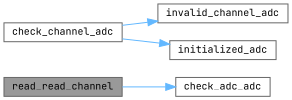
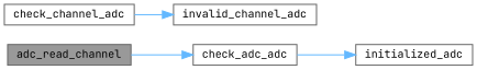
  digraph {
    fontname="JetBrains Mono"
    rankdir=LR
    node [color=grey40 fillcolor=white fontname="JetBrains Mono" fontsize=10 shape=box style=filled]
    edge [color=steelblue1 fontname="JetBrains Mono" fontsize=10 labelfontname=Helvetica labelfontsize=10 style=solid]
-   n1 [color=gray40 fillcolor=grey60 fontcolor=black height=0.2 label=read_read_channel width=0.4]
+   n1 [color=gray40 fillcolor=grey60 fontcolor=black height=0.2 label=adc_read_channel width=0.4]
    n2 [height=0.2 label=check_adc_adc width=0.4]
    n3 [height=0.2 label=check_channel_adc width=0.4]
    n4 [height=0.2 label=invalid_channel_adc width=0.4]
    n5 [height=0.2 label=initialized_adc width=0.4]
    n1 -> n2
-   n3 -> n5
+   n2 -> n5
    n3 -> n4
  }
